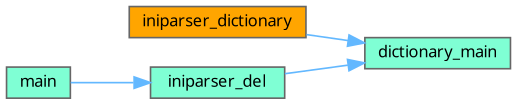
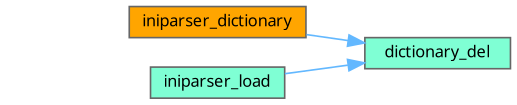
  digraph {
    fontname="Noto Sans"
    rankdir=RL
    node [color=grey40 fillcolor=aquamarine fontname="Noto Sans" fontsize=10 shape=box style=filled]
    edge [color=steelblue1 dir=back fontname="Noto Sans" fontsize=10 labelfontname=Helvetica labelfontsize=10 style=solid]
-   n1 [color=gray40 fontcolor=black height=0.2 label=dictionary_main width=0.4]
+   n1 [color=gray40 fontcolor=black height=0.2 label=dictionary_del width=0.4]
    n2 [fillcolor=orange height=0.2 label=iniparser_dictionary width=0.4]
-   n3 [height=0.2 label=iniparser_del width=0.4]
-   n4 [height=0.2 label=main width=0.4]
+   n3 [height=0.2 label=iniparser_load width=0.4]
    n1 -> n2
    n1 -> n3
-   n3 -> n4
  }
